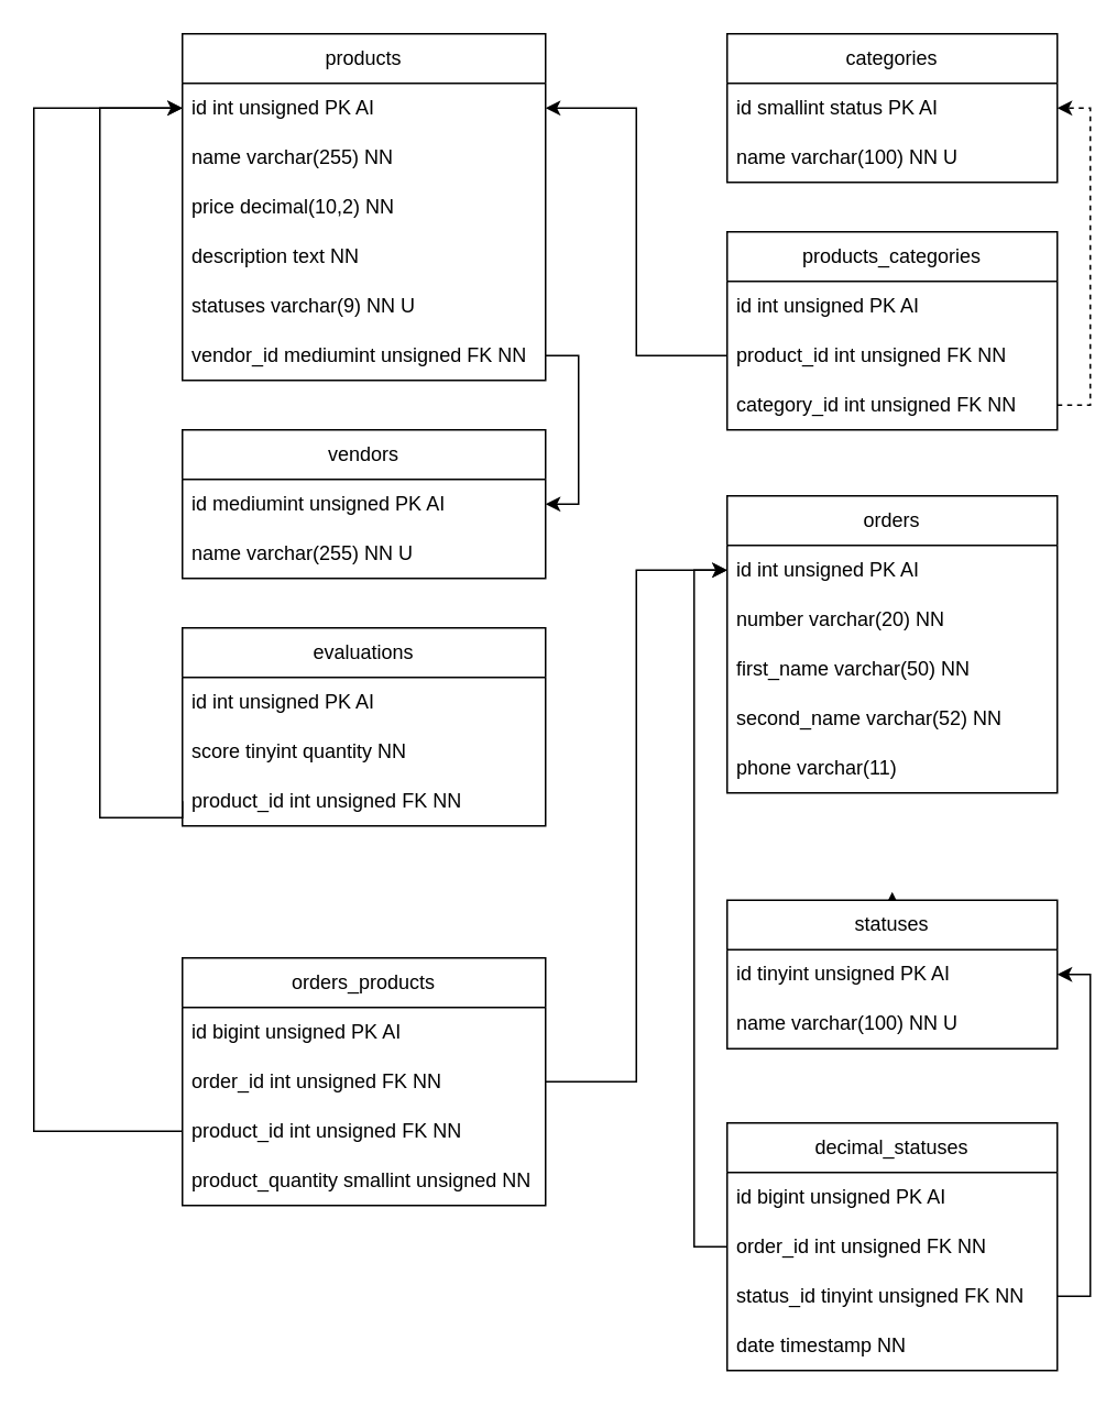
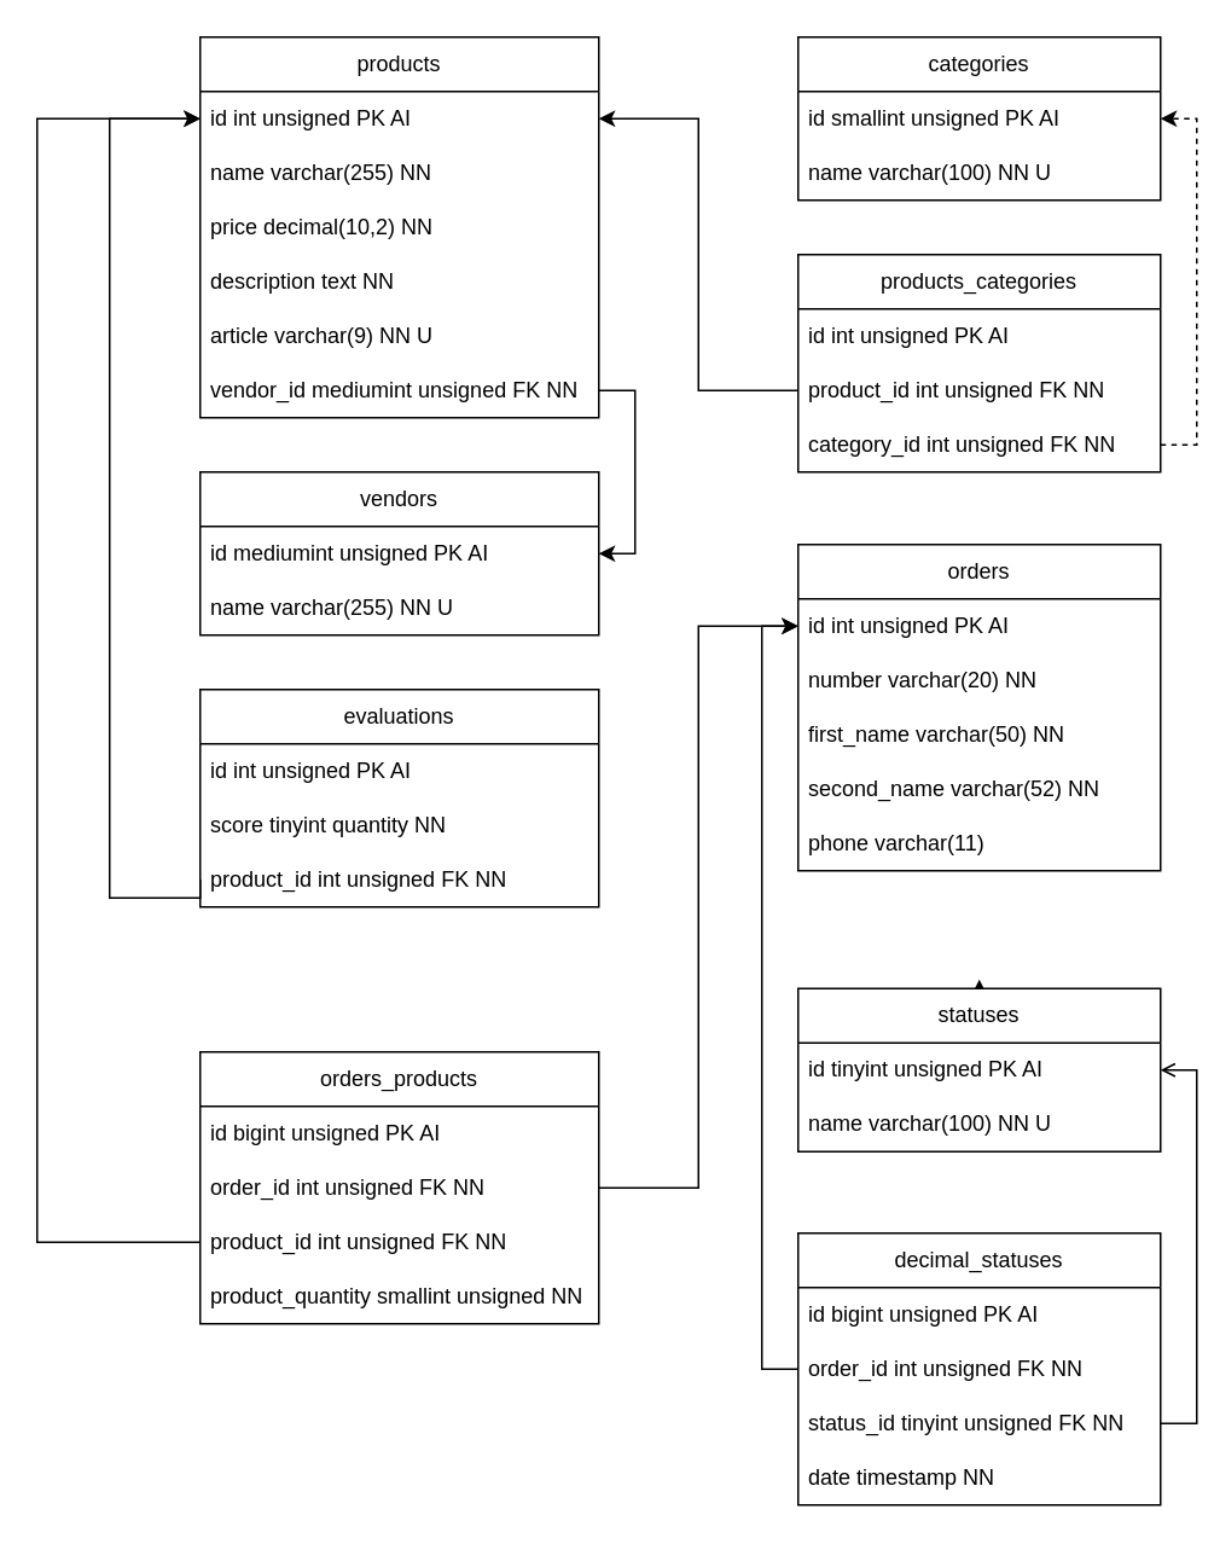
  <mxCell id="0" />
  <mxCell id="1" parent="0" />
  <mxCell id="2" value="products" style="swimlane;fontStyle=0;childLayout=stackLayout;horizontal=1;startSize=30;horizontalStack=0;resizeParent=1;resizeParentMax=0;resizeLast=0;collapsible=1;marginBottom=0;whiteSpace=wrap;html=1;" vertex="1" parent="1"><mxGeometry x="110" y="20" width="220" height="210" as="geometry" /></mxCell>
  <mxCell id="3" value="id int unsigned PK AI" style="text;strokeColor=none;fillColor=none;align=left;verticalAlign=middle;spacingLeft=4;spacingRight=4;overflow=hidden;points=[[0,0.5],[1,0.5]];portConstraint=eastwest;rotatable=0;whiteSpace=wrap;html=1;" vertex="1" parent="2"><mxGeometry y="30" width="220" height="30" as="geometry" /></mxCell>
  <mxCell id="4" value="name varchar(255) NN" style="text;strokeColor=none;fillColor=none;align=left;verticalAlign=middle;spacingLeft=4;spacingRight=4;overflow=hidden;points=[[0,0.5],[1,0.5]];portConstraint=eastwest;rotatable=0;whiteSpace=wrap;html=1;" vertex="1" parent="2"><mxGeometry y="60" width="220" height="30" as="geometry" /></mxCell>
  <mxCell id="5" value="price decimal(10,2) NN" style="text;strokeColor=none;fillColor=none;align=left;verticalAlign=middle;spacingLeft=4;spacingRight=4;overflow=hidden;points=[[0,0.5],[1,0.5]];portConstraint=eastwest;rotatable=0;whiteSpace=wrap;html=1;" vertex="1" parent="2"><mxGeometry y="90" width="220" height="30" as="geometry" /></mxCell>
  <mxCell id="6" value="description text NN" style="text;strokeColor=none;fillColor=none;align=left;verticalAlign=middle;spacingLeft=4;spacingRight=4;overflow=hidden;points=[[0,0.5],[1,0.5]];portConstraint=eastwest;rotatable=0;whiteSpace=wrap;html=1;" vertex="1" parent="2"><mxGeometry y="120" width="220" height="30" as="geometry" /></mxCell>
- <mxCell id="7" value="statuses varchar(9) NN U" style="text;strokeColor=none;fillColor=none;align=left;verticalAlign=middle;spacingLeft=4;spacingRight=4;overflow=hidden;points=[[0,0.5],[1,0.5]];portConstraint=eastwest;rotatable=0;whiteSpace=wrap;html=1;" vertex="1" parent="2"><mxGeometry y="150" width="220" height="30" as="geometry" /></mxCell>
+ <mxCell id="7" value="article varchar(9) NN U" style="text;strokeColor=none;fillColor=none;align=left;verticalAlign=middle;spacingLeft=4;spacingRight=4;overflow=hidden;points=[[0,0.5],[1,0.5]];portConstraint=eastwest;rotatable=0;whiteSpace=wrap;html=1;" vertex="1" parent="2"><mxGeometry y="150" width="220" height="30" as="geometry" /></mxCell>
  <mxCell id="8" value="vendor_id mediumint unsigned FK NN" style="text;strokeColor=none;fillColor=none;align=left;verticalAlign=middle;spacingLeft=4;spacingRight=4;overflow=hidden;points=[[0,0.5],[1,0.5]];portConstraint=eastwest;rotatable=0;whiteSpace=wrap;html=1;" vertex="1" parent="2"><mxGeometry y="180" width="220" height="30" as="geometry" /></mxCell>
  <mxCell id="9" value="vendors" style="swimlane;fontStyle=0;childLayout=stackLayout;horizontal=1;startSize=30;horizontalStack=0;resizeParent=1;resizeParentMax=0;resizeLast=0;collapsible=1;marginBottom=0;whiteSpace=wrap;html=1;" vertex="1" parent="1"><mxGeometry x="110" y="260" width="220" height="90" as="geometry" /></mxCell>
  <mxCell id="10" value="id mediumint unsigned PK AI" style="text;strokeColor=none;fillColor=none;align=left;verticalAlign=middle;spacingLeft=4;spacingRight=4;overflow=hidden;points=[[0,0.5],[1,0.5]];portConstraint=eastwest;rotatable=0;whiteSpace=wrap;html=1;" vertex="1" parent="9"><mxGeometry y="30" width="220" height="30" as="geometry" /></mxCell>
  <mxCell id="11" value="name varchar(255) NN U" style="text;strokeColor=none;fillColor=none;align=left;verticalAlign=middle;spacingLeft=4;spacingRight=4;overflow=hidden;points=[[0,0.5],[1,0.5]];portConstraint=eastwest;rotatable=0;whiteSpace=wrap;html=1;" vertex="1" parent="9"><mxGeometry y="60" width="220" height="30" as="geometry" /></mxCell>
  <mxCell id="12" value="evaluations" style="swimlane;fontStyle=0;childLayout=stackLayout;horizontal=1;startSize=30;horizontalStack=0;resizeParent=1;resizeParentMax=0;resizeLast=0;collapsible=1;marginBottom=0;whiteSpace=wrap;html=1;" vertex="1" parent="1"><mxGeometry x="110" y="380" width="220" height="120" as="geometry" /></mxCell>
  <mxCell id="13" value="id int unsigned PK AI" style="text;strokeColor=none;fillColor=none;align=left;verticalAlign=middle;spacingLeft=4;spacingRight=4;overflow=hidden;points=[[0,0.5],[1,0.5]];portConstraint=eastwest;rotatable=0;whiteSpace=wrap;html=1;" vertex="1" parent="12"><mxGeometry y="30" width="220" height="30" as="geometry" /></mxCell>
  <mxCell id="14" value="score tinyint quantity NN" style="text;strokeColor=none;fillColor=none;align=left;verticalAlign=middle;spacingLeft=4;spacingRight=4;overflow=hidden;points=[[0,0.5],[1,0.5]];portConstraint=eastwest;rotatable=0;whiteSpace=wrap;html=1;" vertex="1" parent="12"><mxGeometry y="60" width="220" height="30" as="geometry" /></mxCell>
  <mxCell id="15" value="product_id int unsigned FK NN" style="text;strokeColor=none;fillColor=none;align=left;verticalAlign=middle;spacingLeft=4;spacingRight=4;overflow=hidden;points=[[0,0.5],[1,0.5]];portConstraint=eastwest;rotatable=0;whiteSpace=wrap;html=1;" vertex="1" parent="12"><mxGeometry y="90" width="220" height="30" as="geometry" /></mxCell>
  <mxCell id="16" style="edgeStyle=orthogonalEdgeStyle;rounded=0;orthogonalLoop=1;jettySize=auto;html=1;exitX=0;exitY=0.5;exitDx=0;exitDy=0;entryX=0;entryY=0.5;entryDx=0;entryDy=0;" edge="1" parent="1" source="15" target="3"><mxGeometry relative="1" as="geometry"><Array as="points"><mxPoint x="110" y="495" /><mxPoint x="60" y="495" /><mxPoint x="60" y="65" /></Array></mxGeometry></mxCell>
  <mxCell id="17" value="categories" style="swimlane;fontStyle=0;childLayout=stackLayout;horizontal=1;startSize=30;horizontalStack=0;resizeParent=1;resizeParentMax=0;resizeLast=0;collapsible=1;marginBottom=0;whiteSpace=wrap;html=1;" vertex="1" parent="1"><mxGeometry x="440" y="20" width="200" height="90" as="geometry" /></mxCell>
- <mxCell id="18" value="id smallint status PK AI" style="text;strokeColor=none;fillColor=none;align=left;verticalAlign=middle;spacingLeft=4;spacingRight=4;overflow=hidden;points=[[0,0.5],[1,0.5]];portConstraint=eastwest;rotatable=0;whiteSpace=wrap;html=1;" vertex="1" parent="17"><mxGeometry y="30" width="200" height="30" as="geometry" /></mxCell>
+ <mxCell id="18" value="id smallint unsigned PK AI" style="text;strokeColor=none;fillColor=none;align=left;verticalAlign=middle;spacingLeft=4;spacingRight=4;overflow=hidden;points=[[0,0.5],[1,0.5]];portConstraint=eastwest;rotatable=0;whiteSpace=wrap;html=1;" vertex="1" parent="17"><mxGeometry y="30" width="200" height="30" as="geometry" /></mxCell>
  <mxCell id="19" value="name varchar(100) NN U" style="text;strokeColor=none;fillColor=none;align=left;verticalAlign=middle;spacingLeft=4;spacingRight=4;overflow=hidden;points=[[0,0.5],[1,0.5]];portConstraint=eastwest;rotatable=0;whiteSpace=wrap;html=1;" vertex="1" parent="17"><mxGeometry y="60" width="200" height="30" as="geometry" /></mxCell>
  <mxCell id="20" value="products_categories" style="swimlane;fontStyle=0;childLayout=stackLayout;horizontal=1;startSize=30;horizontalStack=0;resizeParent=1;resizeParentMax=0;resizeLast=0;collapsible=1;marginBottom=0;whiteSpace=wrap;html=1;" vertex="1" parent="1"><mxGeometry x="440" y="140" width="200" height="120" as="geometry" /></mxCell>
  <mxCell id="21" value="id int unsigned PK AI" style="text;strokeColor=none;fillColor=none;align=left;verticalAlign=middle;spacingLeft=4;spacingRight=4;overflow=hidden;points=[[0,0.5],[1,0.5]];portConstraint=eastwest;rotatable=0;whiteSpace=wrap;html=1;" vertex="1" parent="20"><mxGeometry y="30" width="200" height="30" as="geometry" /></mxCell>
  <mxCell id="22" value="product_id int unsigned FK NN" style="text;strokeColor=none;fillColor=none;align=left;verticalAlign=middle;spacingLeft=4;spacingRight=4;overflow=hidden;points=[[0,0.5],[1,0.5]];portConstraint=eastwest;rotatable=0;whiteSpace=wrap;html=1;" vertex="1" parent="20"><mxGeometry y="60" width="200" height="30" as="geometry" /></mxCell>
  <mxCell id="23" value="category_id int unsigned FK NN" style="text;strokeColor=none;fillColor=none;align=left;verticalAlign=middle;spacingLeft=4;spacingRight=4;overflow=hidden;points=[[0,0.5],[1,0.5]];portConstraint=eastwest;rotatable=0;whiteSpace=wrap;html=1;" vertex="1" parent="20"><mxGeometry y="90" width="200" height="30" as="geometry" /></mxCell>
  <mxCell id="24" style="edgeStyle=orthogonalEdgeStyle;rounded=0;orthogonalLoop=1;jettySize=auto;html=1;exitX=0;exitY=0.5;exitDx=0;exitDy=0;entryX=1;entryY=0.5;entryDx=0;entryDy=0;" edge="1" parent="1" source="22" target="3"><mxGeometry relative="1" as="geometry" /></mxCell>
  <mxCell id="25" style="edgeStyle=orthogonalEdgeStyle;rounded=0;orthogonalLoop=1;jettySize=auto;html=1;exitX=1;exitY=0.5;exitDx=0;exitDy=0;entryX=1;entryY=0.5;entryDx=0;entryDy=0;dashed=1;" edge="1" parent="1" source="23" target="18"><mxGeometry relative="1" as="geometry" /></mxCell>
  <mxCell id="26" value="orders" style="swimlane;fontStyle=0;childLayout=stackLayout;horizontal=1;startSize=30;horizontalStack=0;resizeParent=1;resizeParentMax=0;resizeLast=0;collapsible=1;marginBottom=0;whiteSpace=wrap;html=1;" vertex="1" parent="1"><mxGeometry x="440" y="300" width="200" height="180" as="geometry" /></mxCell>
  <mxCell id="27" value="id int unsigned PK AI" style="text;strokeColor=none;fillColor=none;align=left;verticalAlign=middle;spacingLeft=4;spacingRight=4;overflow=hidden;points=[[0,0.5],[1,0.5]];portConstraint=eastwest;rotatable=0;whiteSpace=wrap;html=1;" vertex="1" parent="26"><mxGeometry y="30" width="200" height="30" as="geometry" /></mxCell>
  <mxCell id="28" value="number varchar(20) NN" style="text;strokeColor=none;fillColor=none;align=left;verticalAlign=middle;spacingLeft=4;spacingRight=4;overflow=hidden;points=[[0,0.5],[1,0.5]];portConstraint=eastwest;rotatable=0;whiteSpace=wrap;html=1;" vertex="1" parent="26"><mxGeometry y="60" width="200" height="30" as="geometry" /></mxCell>
  <mxCell id="29" value="first_name varchar(50) NN" style="text;strokeColor=none;fillColor=none;align=left;verticalAlign=middle;spacingLeft=4;spacingRight=4;overflow=hidden;points=[[0,0.5],[1,0.5]];portConstraint=eastwest;rotatable=0;whiteSpace=wrap;html=1;" vertex="1" parent="26"><mxGeometry y="90" width="200" height="30" as="geometry" /></mxCell>
  <mxCell id="30" value="second_name varchar(52) NN" style="text;strokeColor=none;fillColor=none;align=left;verticalAlign=middle;spacingLeft=4;spacingRight=4;overflow=hidden;points=[[0,0.5],[1,0.5]];portConstraint=eastwest;rotatable=0;whiteSpace=wrap;html=1;" vertex="1" parent="26"><mxGeometry y="120" width="200" height="30" as="geometry" /></mxCell>
  <mxCell id="31" value="phone varchar(11) " style="text;strokeColor=none;fillColor=none;align=left;verticalAlign=middle;spacingLeft=4;spacingRight=4;overflow=hidden;points=[[0,0.5],[1,0.5]];portConstraint=eastwest;rotatable=0;whiteSpace=wrap;html=1;" vertex="1" parent="26"><mxGeometry y="150" width="200" height="30" as="geometry" /></mxCell>
  <mxCell id="32" style="edgeStyle=orthogonalEdgeStyle;rounded=0;orthogonalLoop=1;jettySize=auto;html=1;exitX=0.5;exitY=0;exitDx=0;exitDy=0;" edge="1" parent="1" source="33"><mxGeometry relative="1" as="geometry"><mxPoint x="540" y="540" as="targetPoint" /></mxGeometry></mxCell>
  <mxCell id="33" value="statuses" style="swimlane;fontStyle=0;childLayout=stackLayout;horizontal=1;startSize=30;horizontalStack=0;resizeParent=1;resizeParentMax=0;resizeLast=0;collapsible=1;marginBottom=0;whiteSpace=wrap;html=1;" vertex="1" parent="1"><mxGeometry x="440" y="545" width="200" height="90" as="geometry" /></mxCell>
  <mxCell id="34" value="id tinyint unsigned PK AI" style="text;strokeColor=none;fillColor=none;align=left;verticalAlign=middle;spacingLeft=4;spacingRight=4;overflow=hidden;points=[[0,0.5],[1,0.5]];portConstraint=eastwest;rotatable=0;whiteSpace=wrap;html=1;" vertex="1" parent="33"><mxGeometry y="30" width="200" height="30" as="geometry" /></mxCell>
  <mxCell id="35" value="name varchar(100) NN U" style="text;strokeColor=none;fillColor=none;align=left;verticalAlign=middle;spacingLeft=4;spacingRight=4;overflow=hidden;points=[[0,0.5],[1,0.5]];portConstraint=eastwest;rotatable=0;whiteSpace=wrap;html=1;" vertex="1" parent="33"><mxGeometry y="60" width="200" height="30" as="geometry" /></mxCell>
  <mxCell id="36" value="decimal_statuses" style="swimlane;fontStyle=0;childLayout=stackLayout;horizontal=1;startSize=30;horizontalStack=0;resizeParent=1;resizeParentMax=0;resizeLast=0;collapsible=1;marginBottom=0;whiteSpace=wrap;html=1;" vertex="1" parent="1"><mxGeometry x="440" y="680" width="200" height="150" as="geometry" /></mxCell>
  <mxCell id="37" value="id bigint unsigned PK AI" style="text;strokeColor=none;fillColor=none;align=left;verticalAlign=middle;spacingLeft=4;spacingRight=4;overflow=hidden;points=[[0,0.5],[1,0.5]];portConstraint=eastwest;rotatable=0;whiteSpace=wrap;html=1;" vertex="1" parent="36"><mxGeometry y="30" width="200" height="30" as="geometry" /></mxCell>
  <mxCell id="38" value="order_id int unsigned FK NN" style="text;strokeColor=none;fillColor=none;align=left;verticalAlign=middle;spacingLeft=4;spacingRight=4;overflow=hidden;points=[[0,0.5],[1,0.5]];portConstraint=eastwest;rotatable=0;whiteSpace=wrap;html=1;" vertex="1" parent="36"><mxGeometry y="60" width="200" height="30" as="geometry" /></mxCell>
  <mxCell id="39" value="status_id tinyint unsigned FK NN" style="text;strokeColor=none;fillColor=none;align=left;verticalAlign=middle;spacingLeft=4;spacingRight=4;overflow=hidden;points=[[0,0.5],[1,0.5]];portConstraint=eastwest;rotatable=0;whiteSpace=wrap;html=1;" vertex="1" parent="36"><mxGeometry y="90" width="200" height="30" as="geometry" /></mxCell>
  <mxCell id="40" value="date timestamp NN" style="text;strokeColor=none;fillColor=none;align=left;verticalAlign=middle;spacingLeft=4;spacingRight=4;overflow=hidden;points=[[0,0.5],[1,0.5]];portConstraint=eastwest;rotatable=0;whiteSpace=wrap;html=1;" vertex="1" parent="36"><mxGeometry y="120" width="200" height="30" as="geometry" /></mxCell>
  <mxCell id="41" style="edgeStyle=orthogonalEdgeStyle;rounded=0;orthogonalLoop=1;jettySize=auto;html=1;exitX=0;exitY=0.5;exitDx=0;exitDy=0;entryX=0;entryY=0.5;entryDx=0;entryDy=0;" edge="1" parent="1" source="38" target="27"><mxGeometry relative="1" as="geometry" /></mxCell>
- <mxCell id="42" style="edgeStyle=orthogonalEdgeStyle;rounded=0;orthogonalLoop=1;jettySize=auto;html=1;exitX=1;exitY=0.5;exitDx=0;exitDy=0;entryX=1;entryY=0.5;entryDx=0;entryDy=0;" edge="1" parent="1" source="39" target="34"><mxGeometry relative="1" as="geometry" /></mxCell>
+ <mxCell id="42" style="edgeStyle=orthogonalEdgeStyle;rounded=0;orthogonalLoop=1;jettySize=auto;html=1;exitX=1;exitY=0.5;exitDx=0;exitDy=0;entryX=1;entryY=0.5;entryDx=0;entryDy=0;endArrow=open;" edge="1" parent="1" source="39" target="34"><mxGeometry relative="1" as="geometry" /></mxCell>
  <mxCell id="43" value="orders_products" style="swimlane;fontStyle=0;childLayout=stackLayout;horizontal=1;startSize=30;horizontalStack=0;resizeParent=1;resizeParentMax=0;resizeLast=0;collapsible=1;marginBottom=0;whiteSpace=wrap;html=1;" vertex="1" parent="1"><mxGeometry x="110" y="580" width="220" height="150" as="geometry" /></mxCell>
  <mxCell id="44" value="id bigint unsigned PK AI" style="text;strokeColor=none;fillColor=none;align=left;verticalAlign=middle;spacingLeft=4;spacingRight=4;overflow=hidden;points=[[0,0.5],[1,0.5]];portConstraint=eastwest;rotatable=0;whiteSpace=wrap;html=1;" vertex="1" parent="43"><mxGeometry y="30" width="220" height="30" as="geometry" /></mxCell>
  <mxCell id="45" value="order_id int unsigned FK NN" style="text;strokeColor=none;fillColor=none;align=left;verticalAlign=middle;spacingLeft=4;spacingRight=4;overflow=hidden;points=[[0,0.5],[1,0.5]];portConstraint=eastwest;rotatable=0;whiteSpace=wrap;html=1;" vertex="1" parent="43"><mxGeometry y="60" width="220" height="30" as="geometry" /></mxCell>
  <mxCell id="46" value="product_id int unsigned FK NN" style="text;strokeColor=none;fillColor=none;align=left;verticalAlign=middle;spacingLeft=4;spacingRight=4;overflow=hidden;points=[[0,0.5],[1,0.5]];portConstraint=eastwest;rotatable=0;whiteSpace=wrap;html=1;" vertex="1" parent="43"><mxGeometry y="90" width="220" height="30" as="geometry" /></mxCell>
  <mxCell id="47" value="product_quantity smallint unsigned NN" style="text;strokeColor=none;fillColor=none;align=left;verticalAlign=middle;spacingLeft=4;spacingRight=4;overflow=hidden;points=[[0,0.5],[1,0.5]];portConstraint=eastwest;rotatable=0;whiteSpace=wrap;html=1;" vertex="1" parent="43"><mxGeometry y="120" width="220" height="30" as="geometry" /></mxCell>
  <mxCell id="48" style="edgeStyle=orthogonalEdgeStyle;rounded=0;orthogonalLoop=1;jettySize=auto;html=1;exitX=0;exitY=0.5;exitDx=0;exitDy=0;entryX=0;entryY=0.5;entryDx=0;entryDy=0;" edge="1" parent="1" source="46" target="3"><mxGeometry relative="1" as="geometry"><Array as="points"><mxPoint x="20" y="685" /><mxPoint x="20" y="65" /></Array></mxGeometry></mxCell>
  <mxCell id="49" style="edgeStyle=orthogonalEdgeStyle;rounded=0;orthogonalLoop=1;jettySize=auto;html=1;exitX=1;exitY=0.5;exitDx=0;exitDy=0;entryX=0;entryY=0.5;entryDx=0;entryDy=0;" edge="1" parent="1" source="45" target="27"><mxGeometry relative="1" as="geometry" /></mxCell>
  <mxCell id="50" style="edgeStyle=orthogonalEdgeStyle;rounded=0;orthogonalLoop=1;jettySize=auto;html=1;exitX=1;exitY=0.5;exitDx=0;exitDy=0;entryX=1;entryY=0.5;entryDx=0;entryDy=0;" edge="1" parent="1" source="8" target="10"><mxGeometry relative="1" as="geometry" /></mxCell>
